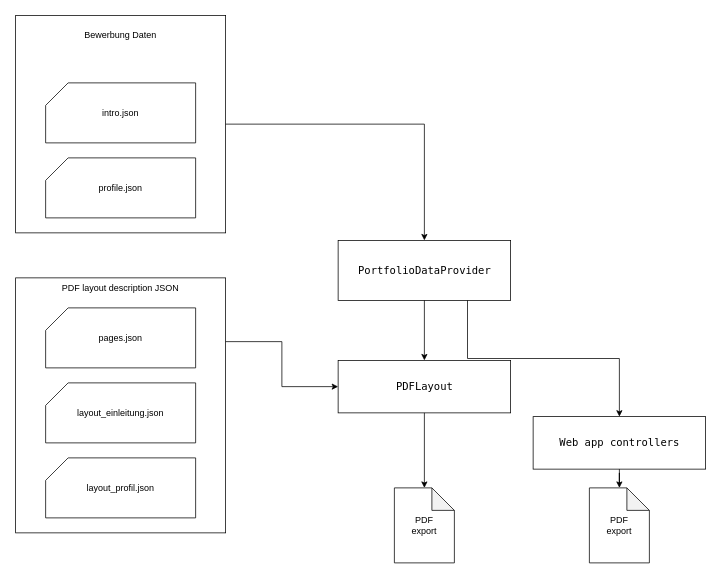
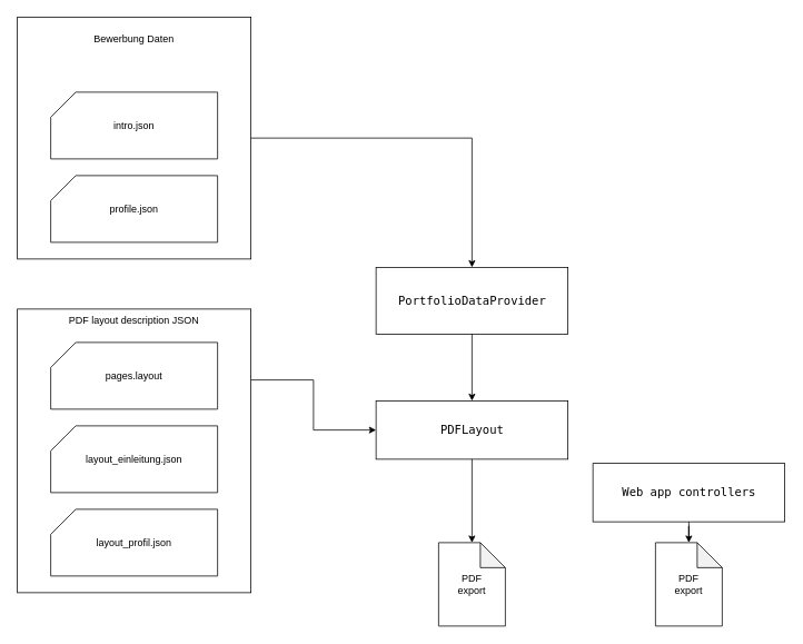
  <mxCell id="0" />
  <mxCell id="1" parent="0" />
  <mxCell id="2" style="edgeStyle=orthogonalEdgeStyle;rounded=0;orthogonalLoop=1;jettySize=auto;html=1;exitX=1;exitY=0.5;exitDx=0;exitDy=0;entryX=0.5;entryY=0;entryDx=0;entryDy=0;fontColor=#000000;" edge="1" parent="1" source="3" target="8"><mxGeometry relative="1" as="geometry" /></mxCell>
  <mxCell id="3" value="&lt;p&gt;Bewerbung Daten&lt;/p&gt;" style="rounded=0;whiteSpace=wrap;html=1;fillColor=none;container=1;recursiveResize=0;verticalAlign=top;" vertex="1" parent="1"><mxGeometry x="20" y="20" width="280" height="290" as="geometry" /></mxCell>
  <mxCell id="4" value="profile.json" style="shape=card;whiteSpace=wrap;html=1;" vertex="1" parent="3"><mxGeometry x="40" y="190" width="200" height="80" as="geometry" /></mxCell>
  <mxCell id="5" value="intro.json" style="shape=card;whiteSpace=wrap;html=1;" vertex="1" parent="3"><mxGeometry x="40" y="90" width="200" height="80" as="geometry" /></mxCell>
  <mxCell id="6" style="edgeStyle=orthogonalEdgeStyle;rounded=0;orthogonalLoop=1;jettySize=auto;html=1;exitX=0.5;exitY=1;exitDx=0;exitDy=0;entryX=0.5;entryY=0;entryDx=0;entryDy=0;fontColor=#000000;" edge="1" parent="1" source="8" target="10"><mxGeometry relative="1" as="geometry" /></mxCell>
- <mxCell id="7" style="edgeStyle=orthogonalEdgeStyle;rounded=0;orthogonalLoop=1;jettySize=auto;html=1;exitX=0.75;exitY=1;exitDx=0;exitDy=0;fontColor=#000000;" edge="1" parent="1" source="8" target="18"><mxGeometry relative="1" as="geometry" /></mxCell>
  <mxCell id="8" value="&lt;div style=&quot;font-family: &amp;#34;droid sans mono&amp;#34; , &amp;#34;monospace&amp;#34; , monospace ; font-size: 14px ; line-height: 19px&quot;&gt;&lt;div style=&quot;font-family: &amp;#34;droid sans mono&amp;#34; , &amp;#34;monospace&amp;#34; , monospace ; line-height: 19px&quot;&gt;PortfolioDataProvider&lt;/div&gt;&lt;/div&gt;" style="html=1;fillColor=none;fontColor=default;" vertex="1" parent="1"><mxGeometry x="450" y="320" width="230" height="80" as="geometry" /></mxCell>
  <mxCell id="9" style="edgeStyle=orthogonalEdgeStyle;rounded=0;orthogonalLoop=1;jettySize=auto;html=1;exitX=0.5;exitY=1;exitDx=0;exitDy=0;entryX=0.5;entryY=0;entryDx=0;entryDy=0;entryPerimeter=0;fontColor=#000000;" edge="1" parent="1" source="10" target="16"><mxGeometry relative="1" as="geometry" /></mxCell>
  <mxCell id="10" value="&lt;div style=&quot;font-family: &amp;#34;droid sans mono&amp;#34; , &amp;#34;monospace&amp;#34; , monospace ; font-size: 14px ; line-height: 19px&quot;&gt;PDFLayout&lt;/div&gt;" style="html=1;fontColor=default;fillColor=none;" vertex="1" parent="1"><mxGeometry x="450" y="480" width="230" height="70" as="geometry" /></mxCell>
  <mxCell id="11" style="edgeStyle=orthogonalEdgeStyle;rounded=0;orthogonalLoop=1;jettySize=auto;html=1;exitX=1;exitY=0.25;exitDx=0;exitDy=0;entryX=0;entryY=0.5;entryDx=0;entryDy=0;fontColor=#000000;" edge="1" parent="1" source="12" target="10"><mxGeometry relative="1" as="geometry" /></mxCell>
  <mxCell id="12" value="PDF layout description JSON" style="rounded=0;whiteSpace=wrap;html=1;labelBackgroundColor=none;fontColor=#000000;fillColor=none;container=1;recursiveResize=0;verticalAlign=top;" vertex="1" parent="1"><mxGeometry x="20" y="370" width="280" height="340" as="geometry" /></mxCell>
  <mxCell id="13" value="layout_profil.json" style="shape=card;whiteSpace=wrap;html=1;" vertex="1" parent="12"><mxGeometry x="40" y="240" width="200" height="80" as="geometry" /></mxCell>
  <mxCell id="14" value="layout_einleitung.json" style="shape=card;whiteSpace=wrap;html=1;" vertex="1" parent="12"><mxGeometry x="40" y="140" width="200" height="80" as="geometry" /></mxCell>
- <mxCell id="15" value="pages.json" style="shape=card;whiteSpace=wrap;html=1;" vertex="1" parent="12"><mxGeometry x="40" y="40" width="200" height="80" as="geometry" /></mxCell>
+ <mxCell id="15" value="pages.layout" style="shape=card;whiteSpace=wrap;html=1;" vertex="1" parent="12"><mxGeometry x="40" y="40" width="200" height="80" as="geometry" /></mxCell>
  <mxCell id="16" value="PDF&lt;br&gt;export" style="shape=note;whiteSpace=wrap;html=1;backgroundOutline=1;darkOpacity=0.05;labelBackgroundColor=none;fontColor=#000000;fillColor=none;" vertex="1" parent="1"><mxGeometry x="525" y="650" width="80" height="100" as="geometry" /></mxCell>
  <mxCell id="17" style="edgeStyle=orthogonalEdgeStyle;rounded=0;orthogonalLoop=1;jettySize=auto;html=1;exitX=0.5;exitY=1;exitDx=0;exitDy=0;fontColor=#000000;" edge="1" parent="1" source="18" target="19"><mxGeometry relative="1" as="geometry" /></mxCell>
  <mxCell id="18" value="&lt;div style=&quot;font-family: &amp;#34;droid sans mono&amp;#34; , &amp;#34;monospace&amp;#34; , monospace ; font-size: 14px ; line-height: 19px&quot;&gt;Web app controllers&lt;/div&gt;" style="html=1;fontColor=default;fillColor=none;" vertex="1" parent="1"><mxGeometry x="710" y="555" width="230" height="70" as="geometry" /></mxCell>
  <mxCell id="19" value="PDF&lt;br&gt;export" style="shape=note;whiteSpace=wrap;html=1;backgroundOutline=1;darkOpacity=0.05;labelBackgroundColor=none;fontColor=#000000;fillColor=none;" vertex="1" parent="1"><mxGeometry x="785" y="650" width="80" height="100" as="geometry" /></mxCell>
